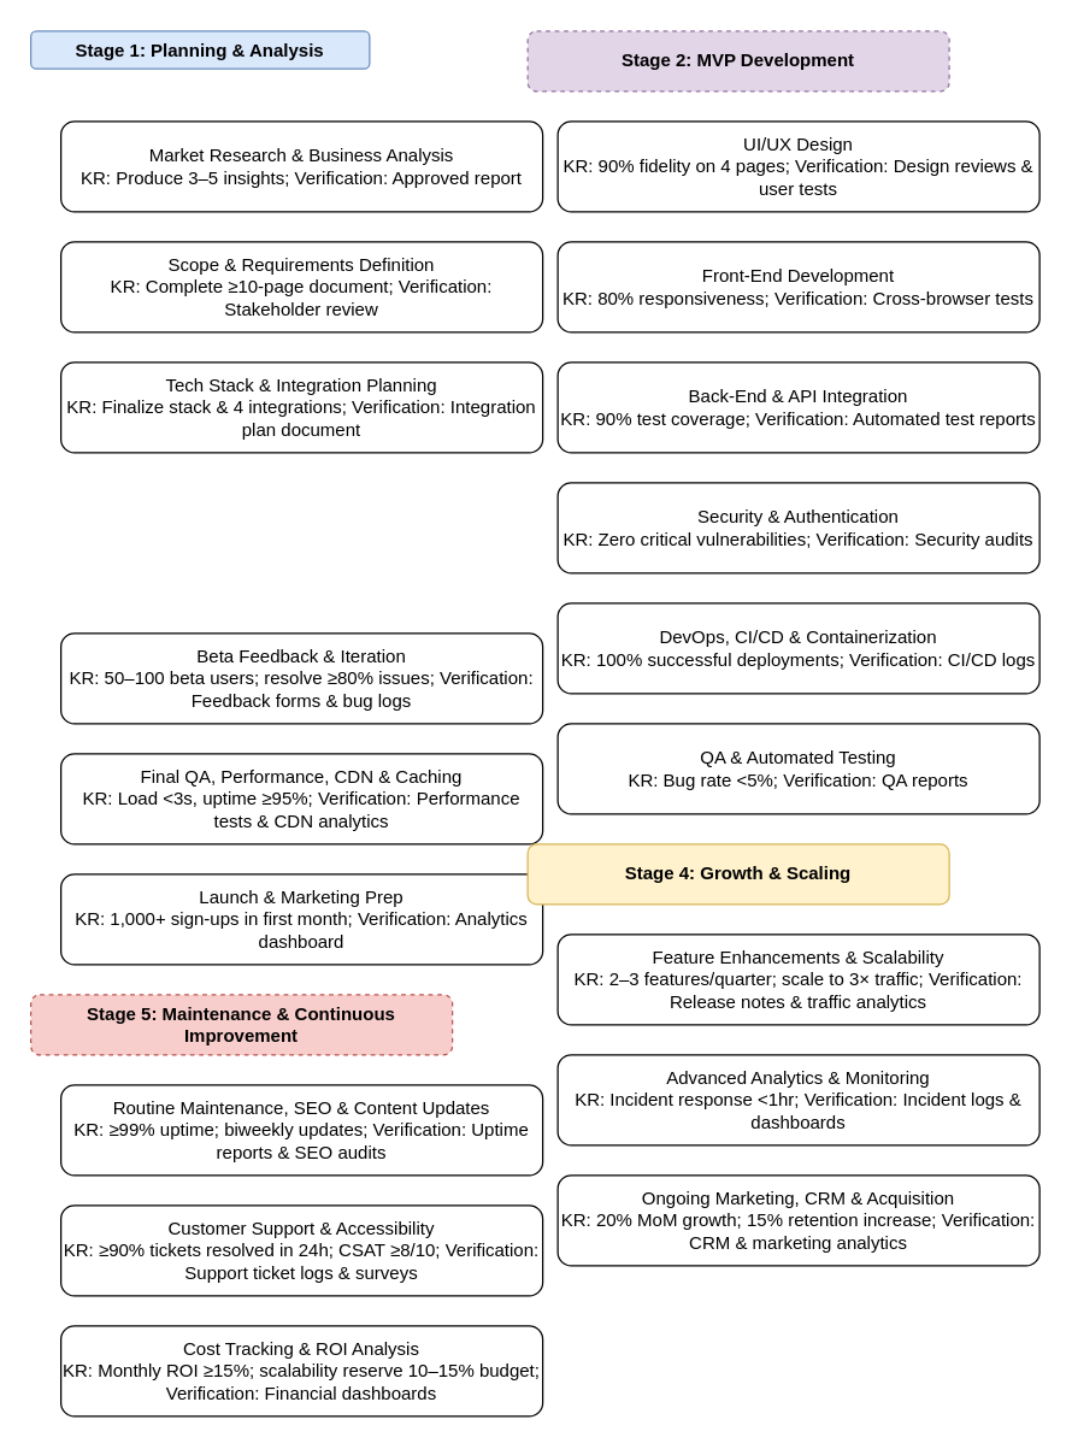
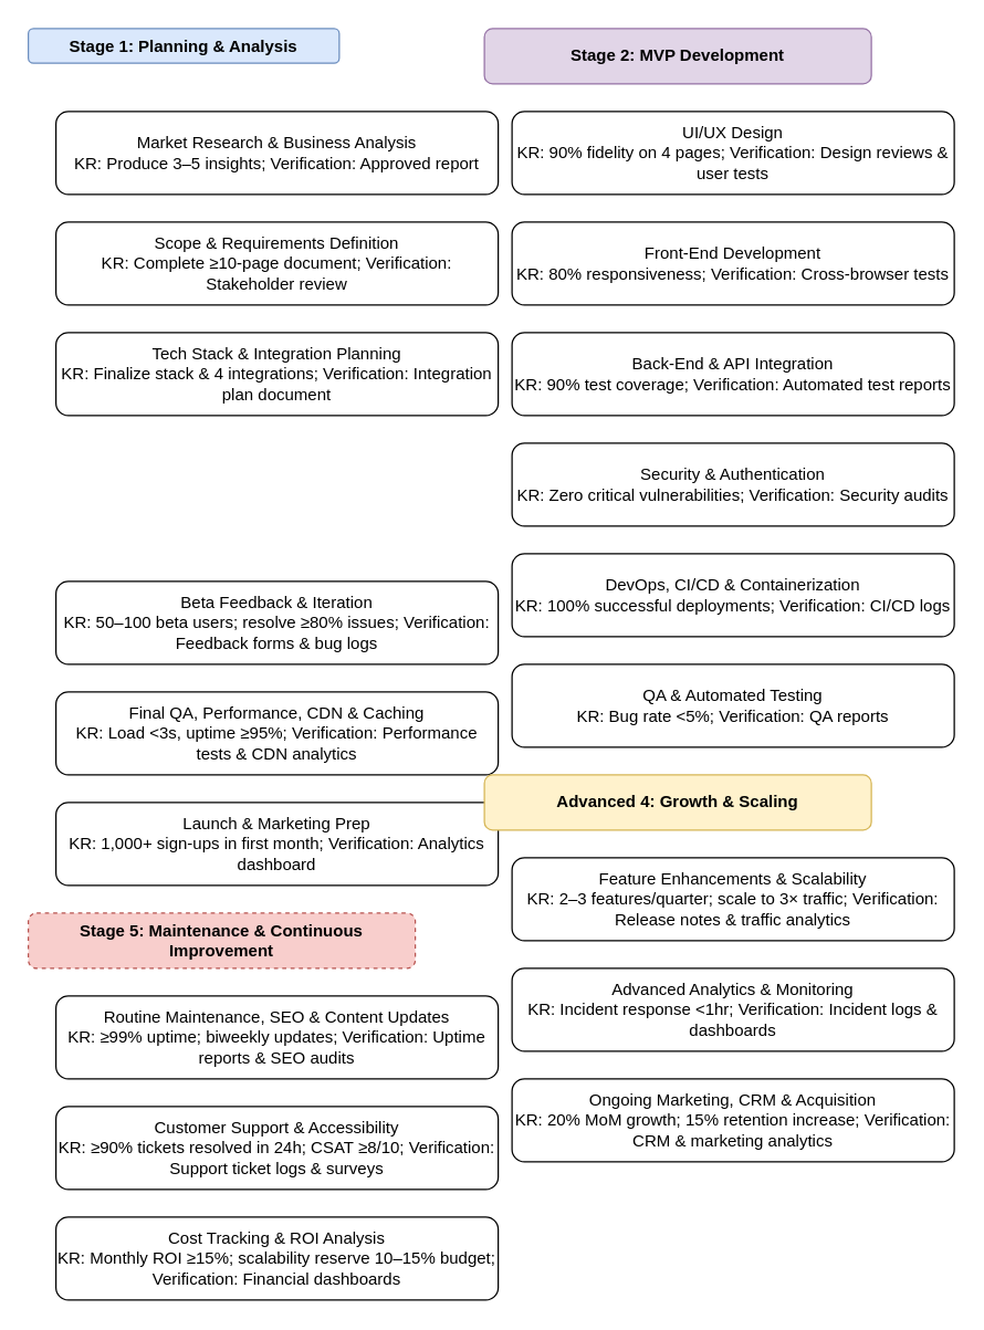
  <mxCell id="0" />
  <mxCell id="1" parent="0" />
  <mxCell id="2" value="Stage 1: Planning &amp; Analysis" style="rounded=1;whiteSpace=wrap;html=1;fillColor=#dae8fc;strokeColor=#6c8ebf;fontStyle=1;" vertex="1" parent="1"><mxGeometry x="20" y="20" width="225" height="25" as="geometry" /></mxCell>
  <mxCell id="3" value="Market Research &amp; Business Analysis&#10;KR: Produce 3–5 insights; Verification: Approved report" style="rounded=1;whiteSpace=wrap;html=1;fillColor=#ffffff;strokeColor=#000000;" vertex="1" parent="1"><mxGeometry x="40" y="80" width="320" height="60" as="geometry" /></mxCell>
  <mxCell id="4" value="Scope &amp; Requirements Definition&#10;KR: Complete ≥10-page document; Verification: Stakeholder review" style="rounded=1;whiteSpace=wrap;html=1;fillColor=#ffffff;strokeColor=#000000;" vertex="1" parent="1"><mxGeometry x="40" y="160" width="320" height="60" as="geometry" /></mxCell>
  <mxCell id="5" value="Tech Stack &amp; Integration Planning&#10;KR: Finalize stack &amp; 4 integrations; Verification: Integration plan document" style="rounded=1;whiteSpace=wrap;html=1;fillColor=#ffffff;strokeColor=#000000;" vertex="1" parent="1"><mxGeometry x="40" y="240" width="320" height="60" as="geometry" /></mxCell>
- <mxCell id="6" value="Stage 2: MVP Development" style="rounded=1;whiteSpace=wrap;html=1;fillColor=#e1d5e7;strokeColor=#9673a6;fontStyle=1;dashed=1;" vertex="1" parent="1"><mxGeometry x="350" y="20" width="280" height="40" as="geometry" /></mxCell>
+ <mxCell id="6" value="Stage 2: MVP Development" style="rounded=1;whiteSpace=wrap;html=1;fillColor=#e1d5e7;strokeColor=#9673a6;fontStyle=1;" vertex="1" parent="1"><mxGeometry x="350" y="20" width="280" height="40" as="geometry" /></mxCell>
  <mxCell id="7" value="UI/UX Design&#10;KR: 90% fidelity on 4 pages; Verification: Design reviews &amp; user tests" style="rounded=1;whiteSpace=wrap;html=1;fillColor=#ffffff;strokeColor=#000000;" vertex="1" parent="1"><mxGeometry x="370" y="80" width="320" height="60" as="geometry" /></mxCell>
  <mxCell id="8" value="Front-End Development&#10;KR: 80% responsiveness; Verification: Cross‑browser tests" style="rounded=1;whiteSpace=wrap;html=1;fillColor=#ffffff;strokeColor=#000000;" vertex="1" parent="1"><mxGeometry x="370" y="160" width="320" height="60" as="geometry" /></mxCell>
  <mxCell id="9" value="Back-End &amp; API Integration&#10;KR: 90% test coverage; Verification: Automated test reports" style="rounded=1;whiteSpace=wrap;html=1;fillColor=#ffffff;strokeColor=#000000;" vertex="1" parent="1"><mxGeometry x="370" y="240" width="320" height="60" as="geometry" /></mxCell>
  <mxCell id="10" value="Security &amp; Authentication&#10;KR: Zero critical vulnerabilities; Verification: Security audits" style="rounded=1;whiteSpace=wrap;html=1;fillColor=#ffffff;strokeColor=#000000;" vertex="1" parent="1"><mxGeometry x="370" y="320" width="320" height="60" as="geometry" /></mxCell>
  <mxCell id="11" value="DevOps, CI/CD &amp; Containerization&#10;KR: 100% successful deployments; Verification: CI/CD logs" style="rounded=1;whiteSpace=wrap;html=1;fillColor=#ffffff;strokeColor=#000000;" vertex="1" parent="1"><mxGeometry x="370" y="400" width="320" height="60" as="geometry" /></mxCell>
  <mxCell id="12" value="QA &amp; Automated Testing&#10;KR: Bug rate &lt;5%; Verification: QA reports" style="rounded=1;whiteSpace=wrap;html=1;fillColor=#ffffff;strokeColor=#000000;" vertex="1" parent="1"><mxGeometry x="370" y="480" width="320" height="60" as="geometry" /></mxCell>
  <mxCell id="13" value="Beta Feedback &amp; Iteration&#10;KR: 50–100 beta users; resolve ≥80% issues; Verification: Feedback forms &amp; bug logs" style="rounded=1;whiteSpace=wrap;html=1;fillColor=#ffffff;strokeColor=#000000;" vertex="1" parent="1"><mxGeometry x="40" y="420" width="320" height="60" as="geometry" /></mxCell>
  <mxCell id="14" value="Final QA, Performance, CDN &amp; Caching&#10;KR: Load &lt;3s, uptime ≥95%; Verification: Performance tests &amp; CDN analytics" style="rounded=1;whiteSpace=wrap;html=1;fillColor=#ffffff;strokeColor=#000000;" vertex="1" parent="1"><mxGeometry x="40" y="500" width="320" height="60" as="geometry" /></mxCell>
  <mxCell id="15" value="Launch &amp; Marketing Prep&#10;KR: 1,000+ sign-ups in first month; Verification: Analytics dashboard" style="rounded=1;whiteSpace=wrap;html=1;fillColor=#ffffff;strokeColor=#000000;" vertex="1" parent="1"><mxGeometry x="40" y="580" width="320" height="60" as="geometry" /></mxCell>
- <mxCell id="16" value="Stage 4: Growth &amp; Scaling" style="rounded=1;whiteSpace=wrap;html=1;fillColor=#fff2cc;strokeColor=#d6b656;fontStyle=1;" vertex="1" parent="1"><mxGeometry x="350" y="560" width="280" height="40" as="geometry" /></mxCell>
+ <mxCell id="16" value="Advanced 4: Growth &amp; Scaling" style="rounded=1;whiteSpace=wrap;html=1;fillColor=#fff2cc;strokeColor=#d6b656;fontStyle=1;" vertex="1" parent="1"><mxGeometry x="350" y="560" width="280" height="40" as="geometry" /></mxCell>
  <mxCell id="17" value="Feature Enhancements &amp; Scalability&#10;KR: 2–3 features/quarter; scale to 3× traffic; Verification: Release notes &amp; traffic analytics" style="rounded=1;whiteSpace=wrap;html=1;fillColor=#ffffff;strokeColor=#000000;" vertex="1" parent="1"><mxGeometry x="370" y="620" width="320" height="60" as="geometry" /></mxCell>
  <mxCell id="18" value="Advanced Analytics &amp; Monitoring&#10;KR: Incident response &lt;1hr; Verification: Incident logs &amp; dashboards" style="rounded=1;whiteSpace=wrap;html=1;fillColor=#ffffff;strokeColor=#000000;" vertex="1" parent="1"><mxGeometry x="370" y="700" width="320" height="60" as="geometry" /></mxCell>
  <mxCell id="19" value="Ongoing Marketing, CRM &amp; Acquisition&#10;KR: 20% MoM growth; 15% retention increase; Verification: CRM &amp; marketing analytics" style="rounded=1;whiteSpace=wrap;html=1;fillColor=#ffffff;strokeColor=#000000;" vertex="1" parent="1"><mxGeometry x="370" y="780" width="320" height="60" as="geometry" /></mxCell>
  <mxCell id="20" value="Stage 5: Maintenance &amp; Continuous Improvement" style="rounded=1;whiteSpace=wrap;html=1;fillColor=#f8cecc;strokeColor=#b85450;fontStyle=1;dashed=1;" vertex="1" parent="1"><mxGeometry x="20" y="660" width="280" height="40" as="geometry" /></mxCell>
  <mxCell id="21" value="Routine Maintenance, SEO &amp; Content Updates&#10;KR: ≥99% uptime; biweekly updates; Verification: Uptime reports &amp; SEO audits" style="rounded=1;whiteSpace=wrap;html=1;fillColor=#ffffff;strokeColor=#000000;" vertex="1" parent="1"><mxGeometry x="40" y="720" width="320" height="60" as="geometry" /></mxCell>
  <mxCell id="22" value="Customer Support &amp; Accessibility&#10;KR: ≥90% tickets resolved in 24h; CSAT ≥8/10; Verification: Support ticket logs &amp; surveys" style="rounded=1;whiteSpace=wrap;html=1;fillColor=#ffffff;strokeColor=#000000;" vertex="1" parent="1"><mxGeometry x="40" y="800" width="320" height="60" as="geometry" /></mxCell>
  <mxCell id="23" value="Cost Tracking &amp; ROI Analysis&#10;KR: Monthly ROI ≥15%; scalability reserve 10–15% budget; Verification: Financial dashboards" style="rounded=1;whiteSpace=wrap;html=1;fillColor=#ffffff;strokeColor=#000000;" vertex="1" parent="1"><mxGeometry x="40" y="880" width="320" height="60" as="geometry" /></mxCell>
